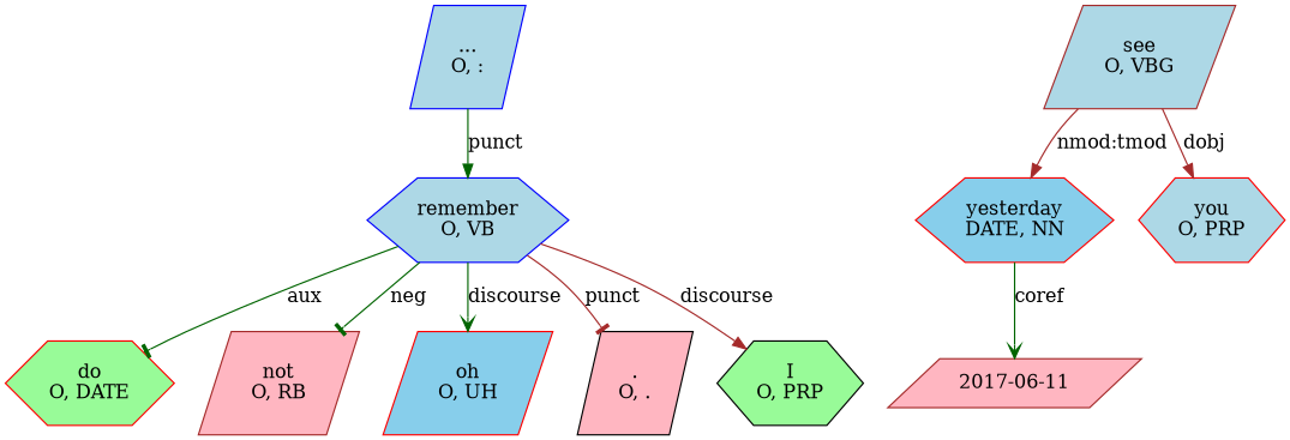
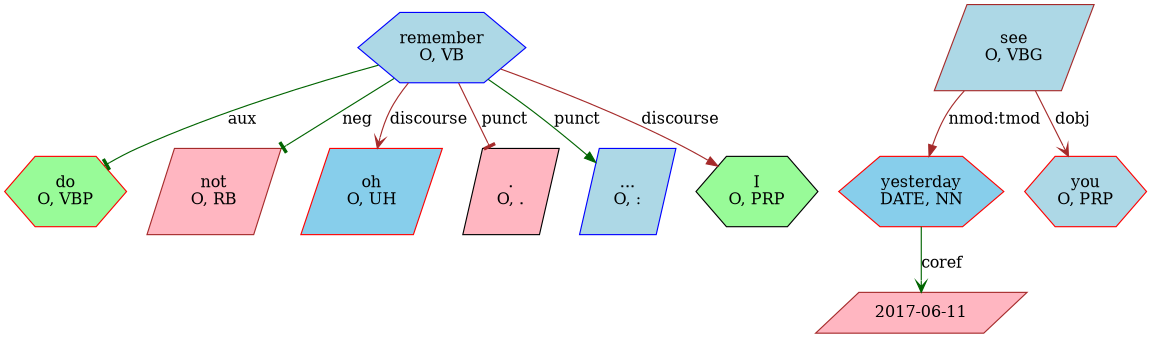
  digraph {
    node [color=red fillcolor=lightblue group=PRP sentence=0 shape=parallelogram style=filled tag=PRP type=O]
    edge [arrowhead=tee color=darkgreen "dep-type"=punct]
    n1 [color=blue group=VB index=6 label="remember\nO, VB" lemma=remember shape=hexagon tag=VB]
-   n2 [fillcolor=palegreen group=VBP index=4 label="do\nO, DATE" lemma=do shape=hexagon tag=VBP]
+   n2 [fillcolor=palegreen group=VBP index=4 label="do\nO, VBP" lemma=do shape=hexagon tag=VBP]
    n3 [color=brown fillcolor=lightpink group=RB index=5 label="not\nO, RB" lemma=not tag=RB]
    n4 [fillcolor=skyblue group=UH index=1 label="oh\nO, UH" lemma=oh tag=UH]
    n5 [color=black fillcolor=lightpink group="." index=10 label=".\nO, ." lemma="." tag="."]
    n6 [color=blue group=":" index=2 label="...\nO, :" lemma="..." tag=":"]
    n7 [color=black fillcolor=palegreen index=3 label="I\nO, PRP" lemma=I shape=hexagon]
    n8 [color=brown group=VBG index=7 label="see\nO, VBG" lemma=see tag=VBG]
    n9 [fillcolor=skyblue group=NN index=9 label="yesterday\nDATE, NN" lemma=yesterday shape=hexagon tag=NN type=DATE]
    n10 [index=8 label="you\nO, PRP" lemma=you shape=hexagon]
    n11 [color=brown fillcolor=lightpink label="2017-06-11" range="nlp.annotations$format_time_annotation$fn__22321@1526d0ff" type=DATE value="2017-06-11" group="" sentence="" tag=""]
    n1 -> n2 ["dep-type"=aux label=aux]
    n1 -> n3 ["dep-type"=neg label=neg]
-   n1 -> n4 [arrowhead=vee "dep-type"=discourse label=discourse]
+   n1 -> n4 [arrowhead=vee color=brown "dep-type"=discourse label=discourse]
    n1 -> n5 [color=brown label=punct]
-   n6 -> n1 [arrowhead=normal label=punct]
+   n1 -> n6 [arrowhead=normal label=punct]
    n1 -> n7 [arrowhead=normal color=brown "dep-type"=nsubj label=discourse]
    n8 -> n9 [arrowhead=normal color=brown "dep-type"="nmod:tmod" label="nmod:tmod"]
-   n8 -> n10 [arrowhead=normal color=brown "dep-type"=dobj label=dobj]
+   n8 -> n10 [arrowhead=vee color=brown "dep-type"=dobj label=dobj]
    n9 -> n11 [arrowhead=vee label=coref type=coref "dep-type"=""]
  }
